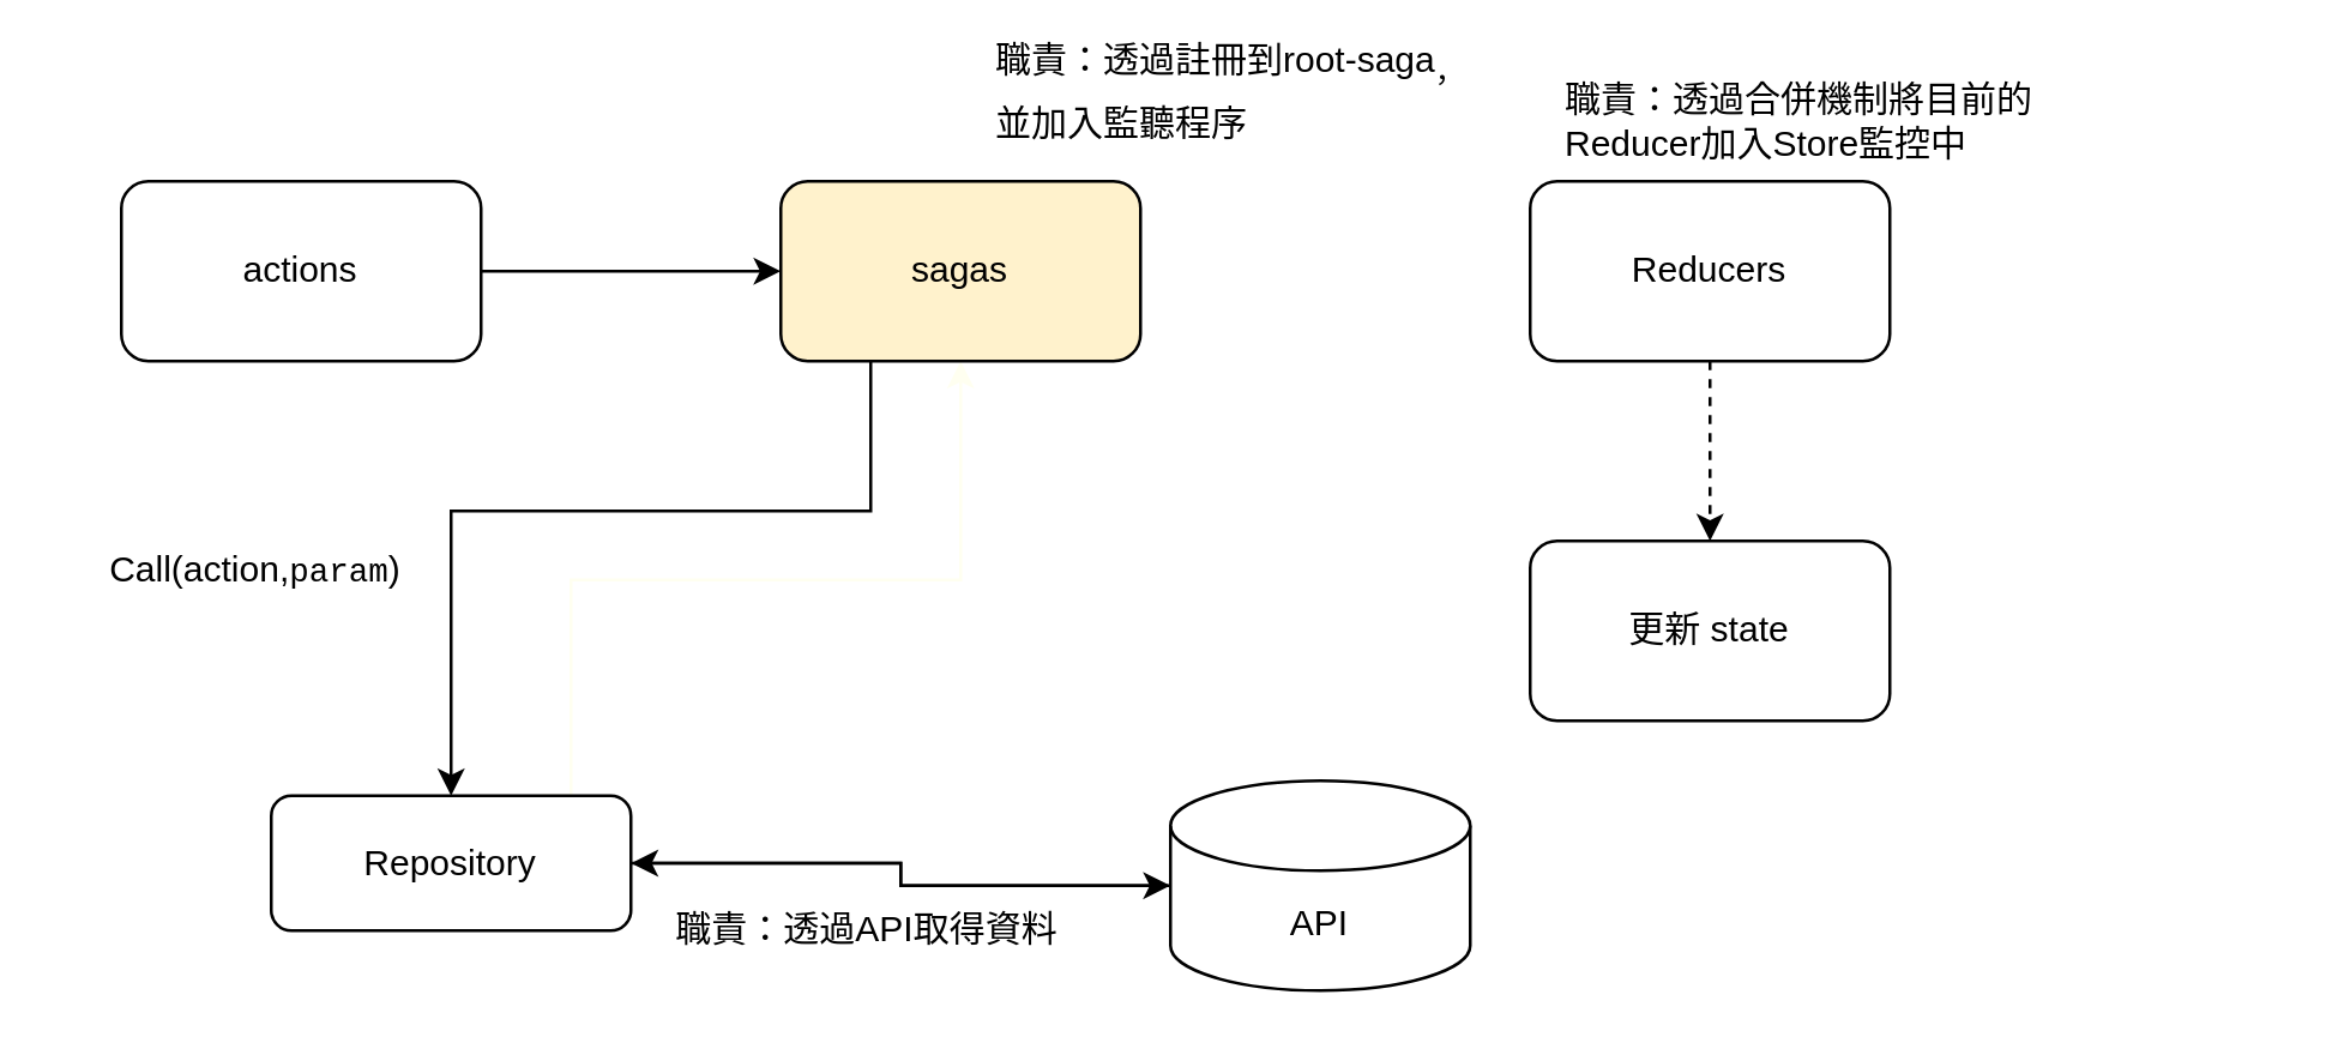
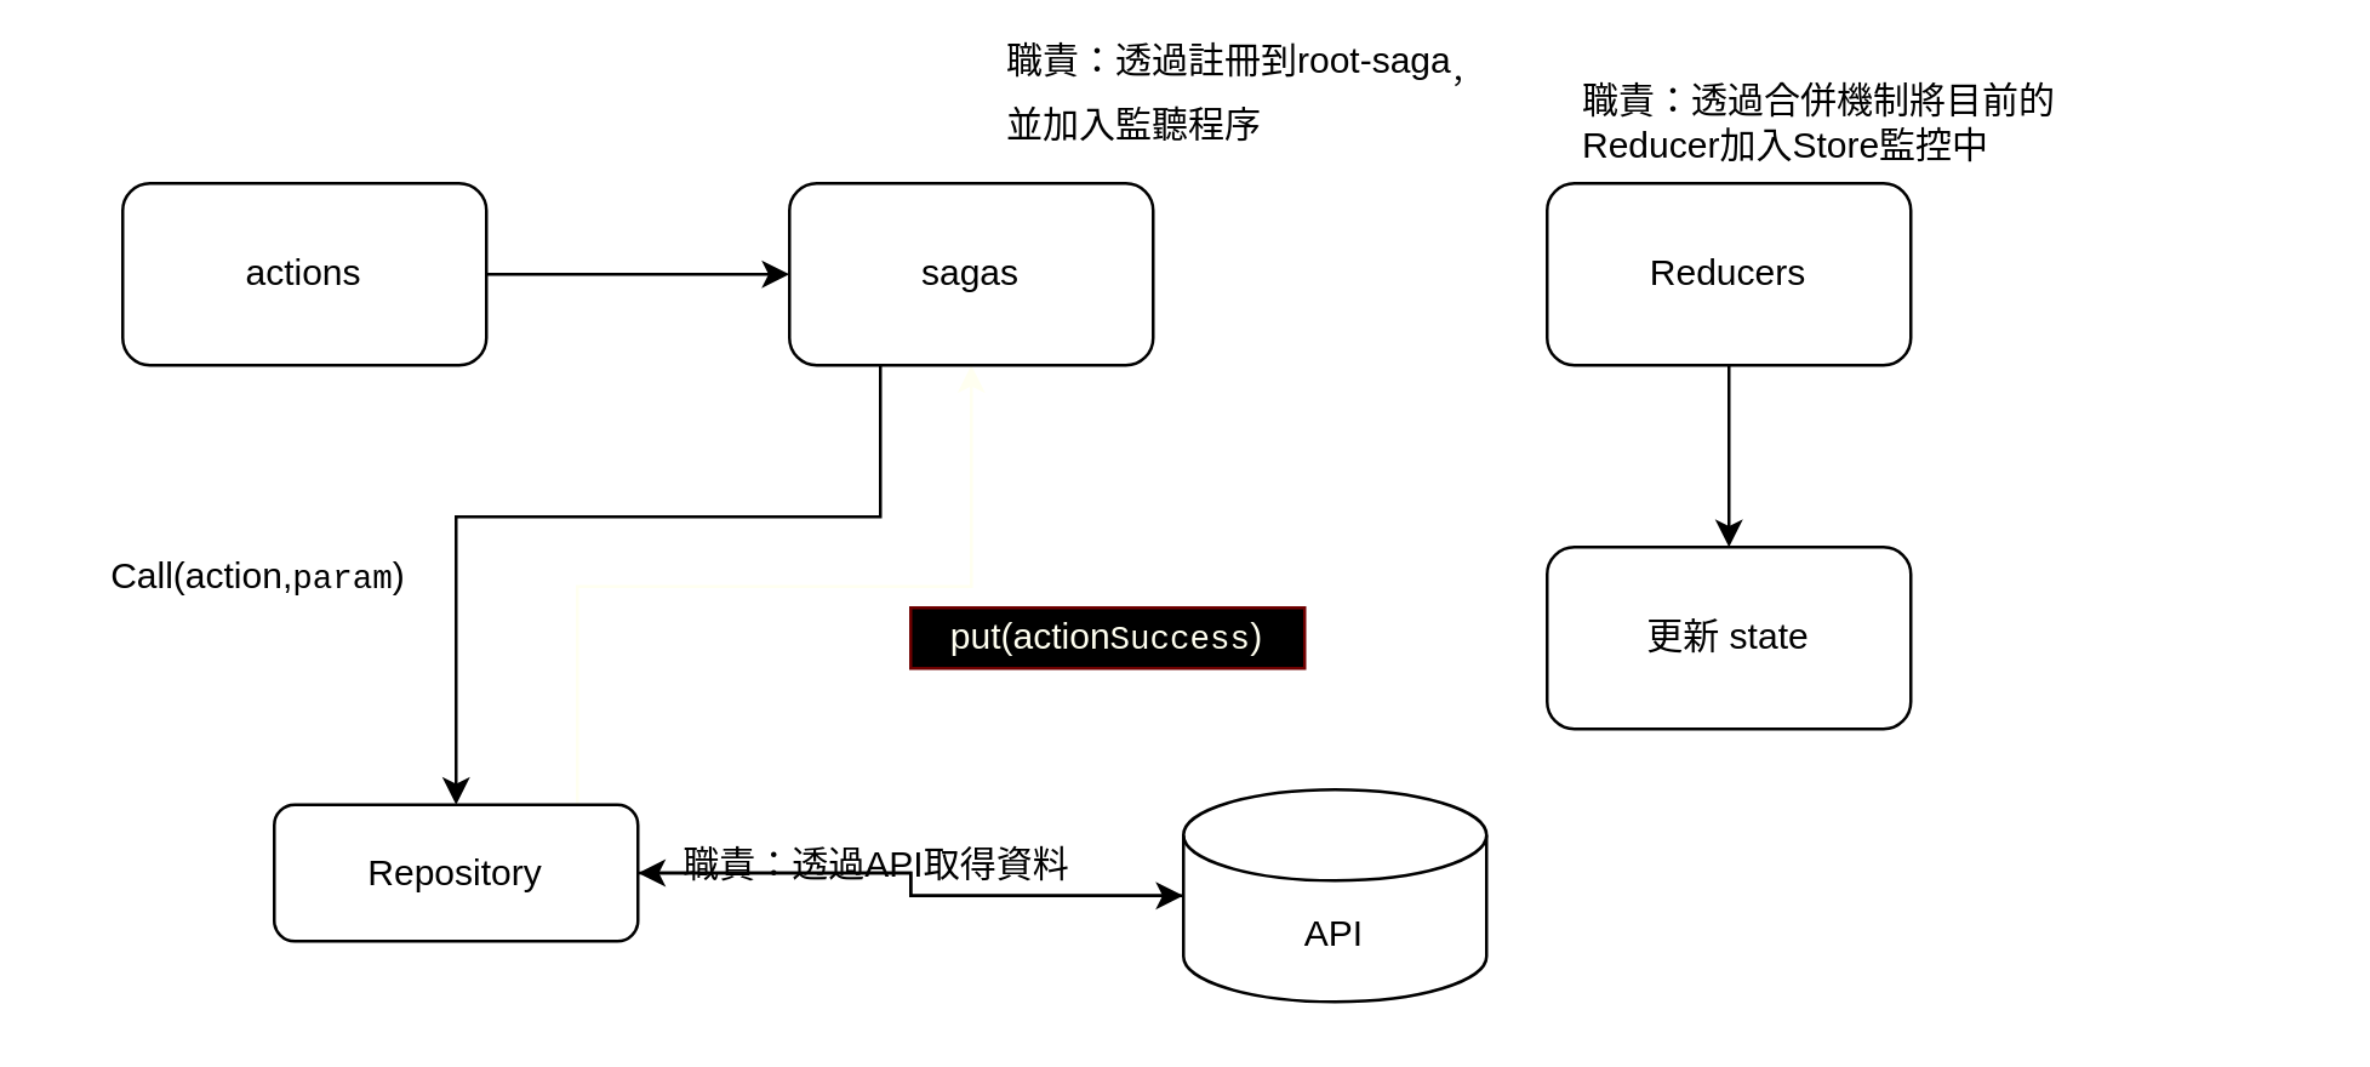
  <mxCell id="0" />
  <mxCell id="1" parent="0" />
  <mxCell id="2" style="edgeStyle=orthogonalEdgeStyle;rounded=0;orthogonalLoop=1;jettySize=auto;html=1;entryX=0;entryY=0.5;entryDx=0;entryDy=0;entryPerimeter=0;" parent="1" source="4" target="12" edge="1"><mxGeometry relative="1" as="geometry" /></mxCell>
  <mxCell id="3" style="rounded=0;sketch=0;orthogonalLoop=1;jettySize=auto;html=1;exitX=0.75;exitY=0;exitDx=0;exitDy=0;entryX=0.5;entryY=1;entryDx=0;entryDy=0;startArrow=none;startFill=0;edgeStyle=orthogonalEdgeStyle;strokeColor=#FFFFF0;" parent="1" source="4" target="10" edge="1"><mxGeometry relative="1" as="geometry"><Array as="points"><mxPoint x="190" y="265" /><mxPoint x="190" y="193" /><mxPoint x="320" y="193" /></Array></mxGeometry></mxCell>
  <mxCell id="4" value="Repository" style="rounded=1;whiteSpace=wrap;html=1;" parent="1" vertex="1"><mxGeometry x="90" y="265" width="120" height="45" as="geometry" /></mxCell>
  <mxCell id="5" style="edgeStyle=orthogonalEdgeStyle;rounded=0;orthogonalLoop=1;jettySize=auto;html=1;entryX=0;entryY=0.5;entryDx=0;entryDy=0;" parent="1" source="6" target="10" edge="1"><mxGeometry relative="1" as="geometry" /></mxCell>
  <mxCell id="6" value="actions" style="rounded=1;whiteSpace=wrap;html=1;" parent="1" vertex="1"><mxGeometry x="40" y="60" width="120" height="60" as="geometry" /></mxCell>
- <mxCell id="7" style="edgeStyle=orthogonalEdgeStyle;rounded=0;orthogonalLoop=1;jettySize=auto;html=1;entryX=0.5;entryY=0;entryDx=0;entryDy=0;dashed=1;" parent="1" source="8" target="13" edge="1"><mxGeometry relative="1" as="geometry" /></mxCell>
+ <mxCell id="7" style="edgeStyle=orthogonalEdgeStyle;rounded=0;orthogonalLoop=1;jettySize=auto;html=1;entryX=0.5;entryY=0;entryDx=0;entryDy=0;" parent="1" source="8" target="13" edge="1"><mxGeometry relative="1" as="geometry" /></mxCell>
  <mxCell id="8" value="Reducers" style="rounded=1;whiteSpace=wrap;html=1;" parent="1" vertex="1"><mxGeometry x="510" y="60" width="120" height="60" as="geometry" /></mxCell>
  <mxCell id="9" style="edgeStyle=orthogonalEdgeStyle;rounded=0;orthogonalLoop=1;jettySize=auto;html=1;sketch=0;startArrow=none;startFill=0;" parent="1" source="10" target="4" edge="1"><mxGeometry relative="1" as="geometry"><Array as="points"><mxPoint x="290" y="170" /><mxPoint x="150" y="170" /></Array></mxGeometry></mxCell>
- <mxCell id="10" value="sagas" style="rounded=1;whiteSpace=wrap;html=1;fillColor=#fff2cc;" parent="1" vertex="1"><mxGeometry x="260" y="60" width="120" height="60" as="geometry" /></mxCell>
+ <mxCell id="10" value="sagas" style="rounded=1;whiteSpace=wrap;html=1;" parent="1" vertex="1"><mxGeometry x="260" y="60" width="120" height="60" as="geometry" /></mxCell>
  <mxCell id="11" style="edgeStyle=orthogonalEdgeStyle;rounded=0;orthogonalLoop=1;jettySize=auto;html=1;entryX=1;entryY=0.5;entryDx=0;entryDy=0;" parent="1" source="12" target="4" edge="1"><mxGeometry relative="1" as="geometry" /></mxCell>
  <mxCell id="12" value="API" style="shape=cylinder3;whiteSpace=wrap;html=1;boundedLbl=1;backgroundOutline=1;size=15;" parent="1" vertex="1"><mxGeometry x="390" y="260" width="100" height="70" as="geometry" /></mxCell>
  <mxCell id="13" value="更新 state" style="rounded=1;whiteSpace=wrap;html=1;" parent="1" vertex="1"><mxGeometry x="510" y="180" width="120" height="60" as="geometry" /></mxCell>
- <mxCell id="14" value="職責：透過API取得資料" style="text;html=1;strokeColor=none;fillColor=none;align=center;verticalAlign=middle;whiteSpace=wrap;rounded=0;" parent="1" vertex="1"><mxGeometry x="224" y="300" width="130" height="20" as="geometry" /></mxCell>
+ <mxCell id="14" value="職責：透過API取得資料" style="text;html=1;strokeColor=none;fillColor=none;align=center;verticalAlign=middle;whiteSpace=wrap;rounded=0;" parent="1" vertex="1"><mxGeometry x="224" y="275" width="130" height="20" as="geometry" /></mxCell>
  <mxCell id="15" value="職責：透過註冊到root-saga&lt;sub&gt;，&lt;br&gt;&lt;font style=&quot;font-size: 12px&quot;&gt;並加入監聽程序&lt;/font&gt;&lt;/sub&gt;" style="text;html=1;strokeColor=none;fillColor=none;align=left;verticalAlign=middle;whiteSpace=wrap;rounded=0;" parent="1" vertex="1"><mxGeometry x="330" y="20" width="290" height="20" as="geometry" /></mxCell>
  <mxCell id="16" value="職責：透過合併機制將目前的&lt;br&gt;Reducer加入Store監控中" style="text;html=1;strokeColor=none;fillColor=none;align=left;verticalAlign=middle;whiteSpace=wrap;rounded=0;" parent="1" vertex="1"><mxGeometry x="520" y="30" width="240" height="20" as="geometry" /></mxCell>
+ <mxCell id="17" value="&lt;span style=&quot;&quot;&gt;put(action&lt;font face=&quot;menlo, monaco, courier new, monospace&quot;&gt;&lt;span style=&quot;font-size: 11px&quot;&gt;Success&lt;/span&gt;&lt;/font&gt;)&lt;/span&gt;" style="text;html=1;strokeColor=#6F0000;align=center;verticalAlign=middle;whiteSpace=wrap;rounded=0;fontColor=#FFFFF0;labelBackgroundColor=none;fillColor=#000000;" parent="1" vertex="1"><mxGeometry x="300" y="200" width="130" height="20" as="geometry" /></mxCell>
  <mxCell id="18" value="Call(action,&lt;font face=&quot;menlo, monaco, courier new, monospace&quot;&gt;&lt;span style=&quot;font-size: 11px&quot;&gt;param&lt;/span&gt;&lt;/font&gt;&lt;span style=&quot;background-color: rgb(255 , 255 , 255)&quot;&gt;&lt;span&gt;)&lt;/span&gt;&lt;/span&gt;" style="text;html=1;strokeColor=none;fillColor=none;align=center;verticalAlign=middle;whiteSpace=wrap;rounded=0;" parent="1" vertex="1"><mxGeometry x="20" y="180" width="130" height="20" as="geometry" /></mxCell>
  <mxCell id="19" style="edgeStyle=none;rounded=0;sketch=0;orthogonalLoop=1;jettySize=auto;html=1;exitX=0.5;exitY=1;exitDx=0;exitDy=0;startArrow=none;startFill=0;strokeColor=#000000;" parent="1" source="18" target="18" edge="1"><mxGeometry relative="1" as="geometry" /></mxCell>
